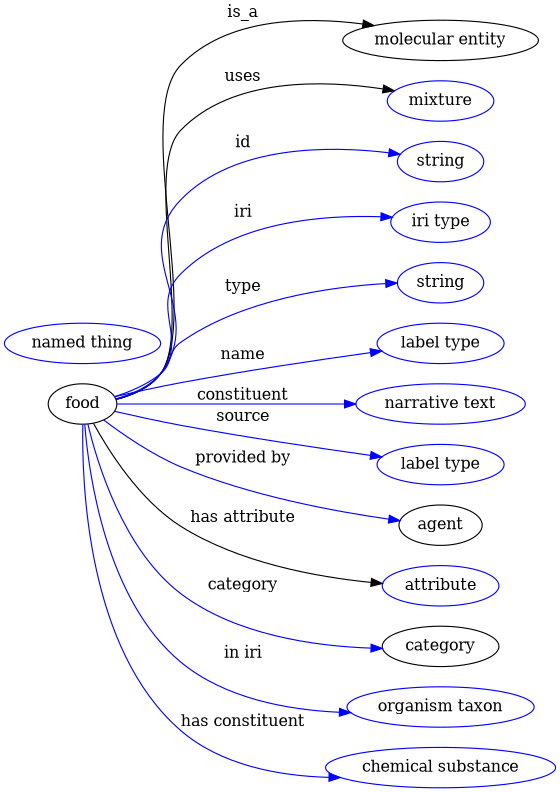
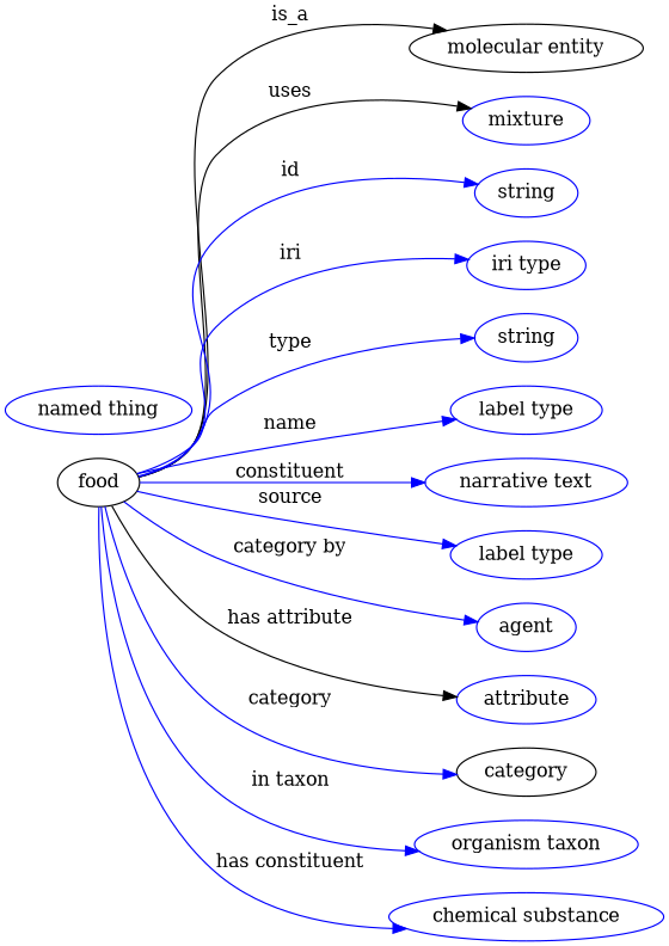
  digraph {
    rankdir=LR
    node [color=blue]
    edge [color=blue style=solid]
    n1 [height=0.5 label=food width=0.84854 color=""]
    "molecular entity" [height=0.5 width=2.4192 color=""]
    mixture [height=0.5 width=1.3179]
    n4 [height=0.5 label=string width=1.0652]
    n5 [height=0.5 label="iri type" width=1.2277]
    n6 [height=0.5 label=string width=1.0652]
    n7 [height=0.5 label="label type" width=1.5707]
    n8 [height=0.5 label="narrative text" width=2.0943]
    n9 [height=0.5 label="label type" width=1.5707]
-   n10 [color=black height=0.5 label=agent width=1.0291]
+   n10 [height=0.5 label=agent width=1.0291]
    n11 [height=0.5 label=attribute width=1.4443]
    category [height=0.5 width=1.4443 color=""]
    n13 [height=0.5 label="organism taxon" width=2.3109]
    n14 [height=0.5 label="chemical substance" width=2.8525]
    n15 [height=0.5 label="named thing" width=1.9318]
    n1 -> "molecular entity" [label=is_a color="" style=""]
    n1 -> mixture [label=uses color="" style=""]
    n1 -> n4 [label=id]
    n1 -> n5 [label=iri]
    n1 -> n6 [label=type]
    n1 -> n7 [label=name]
    n1 -> n8 [label=constituent]
    n1 -> n9 [label=source]
-   n1 -> n10 [label="provided by"]
+   n1 -> n10 [label="category by"]
    n1 -> n11 [color=black label="has attribute"]
    n1 -> category [label=category]
-   n1 -> n13 [label="in iri"]
+   n1 -> n13 [label="in taxon"]
    n1 -> n14 [label="has constituent"]
  }
